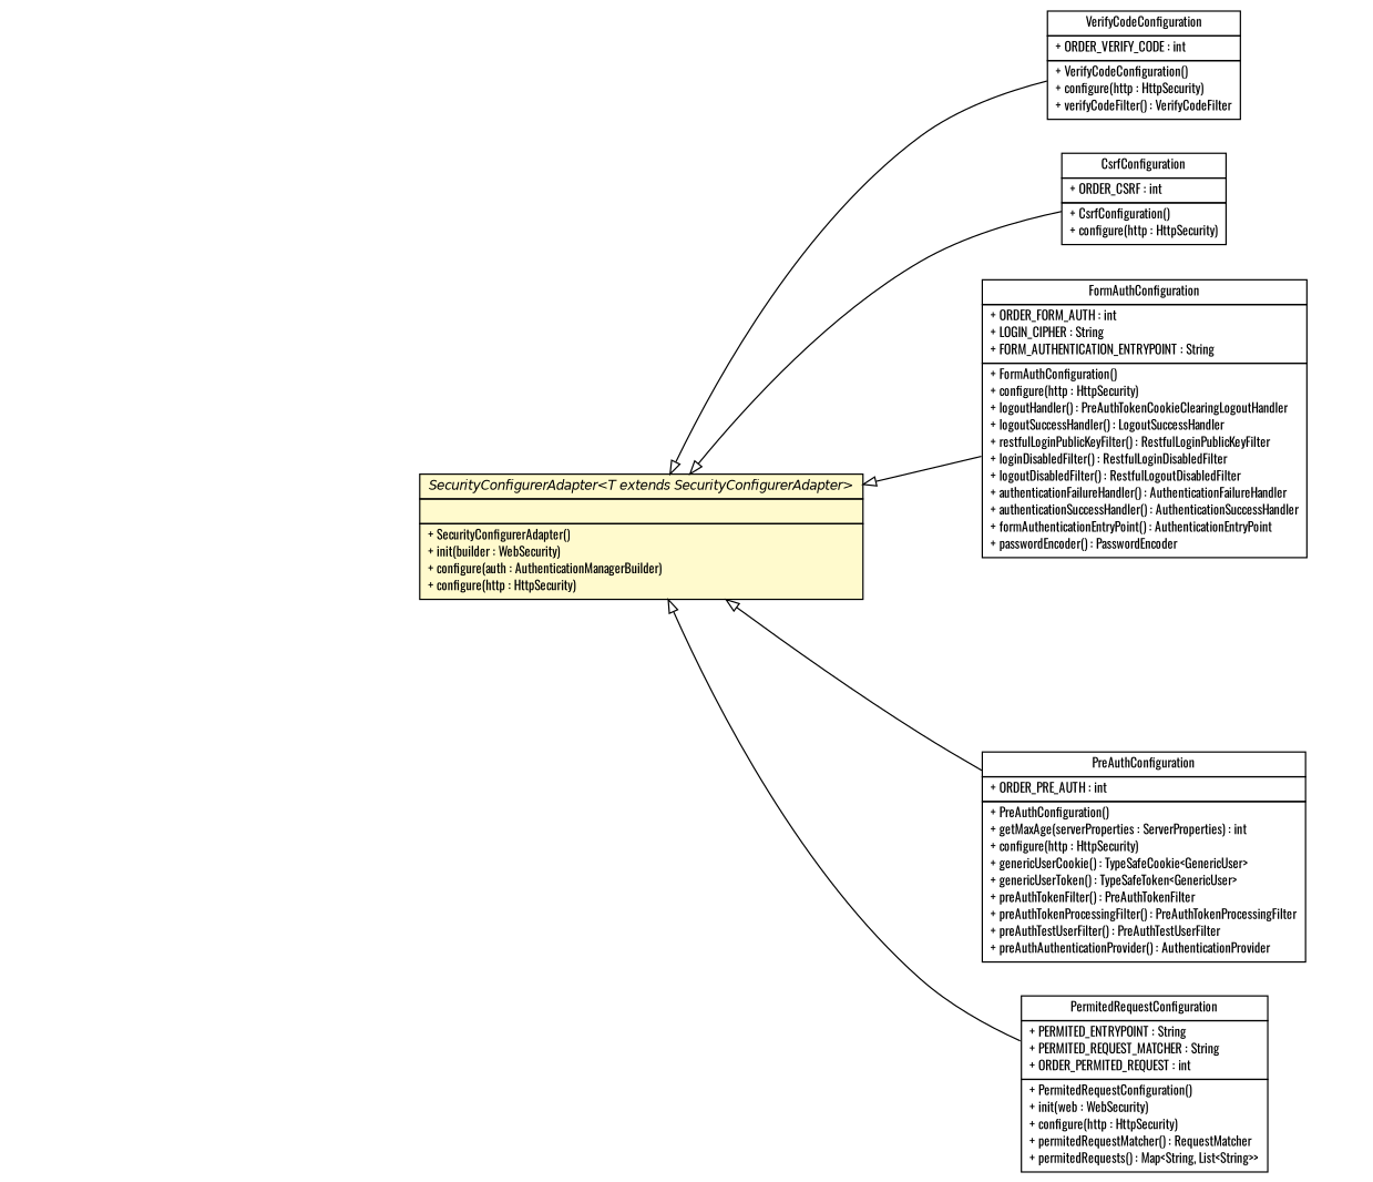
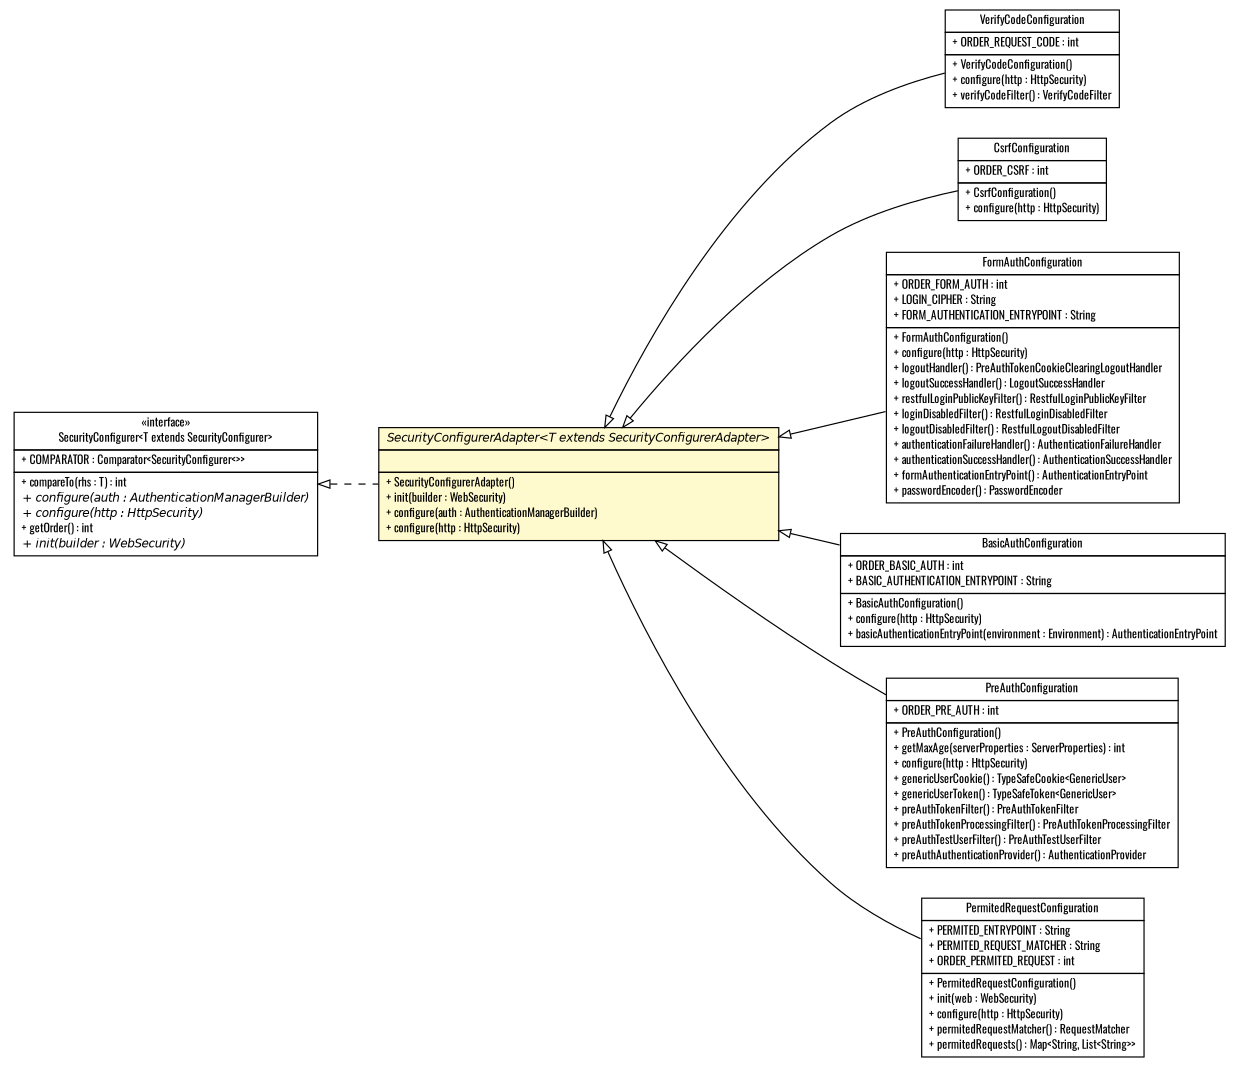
  digraph {
    fontname=Oswald
    nodesep=0.25
    rankdir=LR
    ranksep=0.5
    node [fontcolor=black fontname=Oswald fontsize=10.0 shape=plaintext]
    edge [arrowtail=empty dir=back fontname=Oswald fontsize=10 headport=p labelfontname=Helvetica labelfontsize=10 tailport=p]
-   n1 [label=<<table title="cn.home1.oss.lib.security.starter.VerifyCodeConfiguration" border="0" cellborder="1" cellspacing="0" cellpadding="2" port="p" href="./VerifyCodeConfiguration.html"> 		<tr><td><table border="0" cellspacing="0" cellpadding="1"> <tr><td align="center" balign="center"> VerifyCodeConfiguration </td></tr> 		</table></td></tr> 		<tr><td><table border="0" cellspacing="0" cellpadding="1"> <tr><td align="left" balign="left"> + ORDER_VERIFY_CODE : int </td></tr> 		</table></td></tr> 		<tr><td><table border="0" cellspacing="0" cellpadding="1"> <tr><td align="left" balign="left"> + VerifyCodeConfiguration() </td></tr> <tr><td align="left" balign="left"> + configure(http : HttpSecurity) </td></tr> <tr><td align="left" balign="left"> + verifyCodeFilter() : VerifyCodeFilter </td></tr> 		</table></td></tr> 		</table>>]
+   n1 [label=<<table title="cn.home1.oss.lib.security.starter.VerifyCodeConfiguration" border="0" cellborder="1" cellspacing="0" cellpadding="2" port="p" href="./VerifyCodeConfiguration.html"> 		<tr><td><table border="0" cellspacing="0" cellpadding="1"> <tr><td align="center" balign="center"> VerifyCodeConfiguration </td></tr> 		</table></td></tr> 		<tr><td><table border="0" cellspacing="0" cellpadding="1"> <tr><td align="left" balign="left"> + ORDER_REQUEST_CODE : int </td></tr> 		</table></td></tr> 		<tr><td><table border="0" cellspacing="0" cellpadding="1"> <tr><td align="left" balign="left"> + VerifyCodeConfiguration() </td></tr> <tr><td align="left" balign="left"> + configure(http : HttpSecurity) </td></tr> <tr><td align="left" balign="left"> + verifyCodeFilter() : VerifyCodeFilter </td></tr> 		</table></td></tr> 		</table>>]
    n2 [label=<<table title="cn.home1.oss.lib.security.starter.CsrfConfiguration" border="0" cellborder="1" cellspacing="0" cellpadding="2" port="p" href="./CsrfConfiguration.html"> 		<tr><td><table border="0" cellspacing="0" cellpadding="1"> <tr><td align="center" balign="center"> CsrfConfiguration </td></tr> 		</table></td></tr> 		<tr><td><table border="0" cellspacing="0" cellpadding="1"> <tr><td align="left" balign="left"> + ORDER_CSRF : int </td></tr> 		</table></td></tr> 		<tr><td><table border="0" cellspacing="0" cellpadding="1"> <tr><td align="left" balign="left"> + CsrfConfiguration() </td></tr> <tr><td align="left" balign="left"> + configure(http : HttpSecurity) </td></tr> 		</table></td></tr> 		</table>>]
    n3 [label=<<table title="cn.home1.oss.lib.security.starter.FormAuthConfiguration" border="0" cellborder="1" cellspacing="0" cellpadding="2" port="p" href="./FormAuthConfiguration.html"> 		<tr><td><table border="0" cellspacing="0" cellpadding="1"> <tr><td align="center" balign="center"> FormAuthConfiguration </td></tr> 		</table></td></tr> 		<tr><td><table border="0" cellspacing="0" cellpadding="1"> <tr><td align="left" balign="left"> + ORDER_FORM_AUTH : int </td></tr> <tr><td align="left" balign="left"> + LOGIN_CIPHER : String </td></tr> <tr><td align="left" balign="left"> + FORM_AUTHENTICATION_ENTRYPOINT : String </td></tr> 		</table></td></tr> 		<tr><td><table border="0" cellspacing="0" cellpadding="1"> <tr><td align="left" balign="left"> + FormAuthConfiguration() </td></tr> <tr><td align="left" balign="left"> + configure(http : HttpSecurity) </td></tr> <tr><td align="left" balign="left"> + logoutHandler() : PreAuthTokenCookieClearingLogoutHandler </td></tr> <tr><td align="left" balign="left"> + logoutSuccessHandler() : LogoutSuccessHandler </td></tr> <tr><td align="left" balign="left"> + restfulLoginPublicKeyFilter() : RestfulLoginPublicKeyFilter </td></tr> <tr><td align="left" balign="left"> + loginDisabledFilter() : RestfulLoginDisabledFilter </td></tr> <tr><td align="left" balign="left"> + logoutDisabledFilter() : RestfulLogoutDisabledFilter </td></tr> <tr><td align="left" balign="left"> + authenticationFailureHandler() : AuthenticationFailureHandler </td></tr> <tr><td align="left" balign="left"> + authenticationSuccessHandler() : AuthenticationSuccessHandler </td></tr> <tr><td align="left" balign="left"> + formAuthenticationEntryPoint() : AuthenticationEntryPoint </td></tr> <tr><td align="left" balign="left"> + passwordEncoder() : PasswordEncoder </td></tr> 		</table></td></tr> 		</table>>]
+   n4 [label=<<table title="cn.home1.oss.lib.security.starter.BasicAuthConfiguration" border="0" cellborder="1" cellspacing="0" cellpadding="2" port="p" href="./BasicAuthConfiguration.html"> 		<tr><td><table border="0" cellspacing="0" cellpadding="1"> <tr><td align="center" balign="center"> BasicAuthConfiguration </td></tr> 		</table></td></tr> 		<tr><td><table border="0" cellspacing="0" cellpadding="1"> <tr><td align="left" balign="left"> + ORDER_BASIC_AUTH : int </td></tr> <tr><td align="left" balign="left"> + BASIC_AUTHENTICATION_ENTRYPOINT : String </td></tr> 		</table></td></tr> 		<tr><td><table border="0" cellspacing="0" cellpadding="1"> <tr><td align="left" balign="left"> + BasicAuthConfiguration() </td></tr> <tr><td align="left" balign="left"> + configure(http : HttpSecurity) </td></tr> <tr><td align="left" balign="left"> + basicAuthenticationEntryPoint(environment : Environment) : AuthenticationEntryPoint </td></tr> 		</table></td></tr> 		</table>>]
    n5 [label=<<table title="cn.home1.oss.lib.security.starter.PreAuthConfiguration" border="0" cellborder="1" cellspacing="0" cellpadding="2" port="p" href="./PreAuthConfiguration.html"> 		<tr><td><table border="0" cellspacing="0" cellpadding="1"> <tr><td align="center" balign="center"> PreAuthConfiguration </td></tr> 		</table></td></tr> 		<tr><td><table border="0" cellspacing="0" cellpadding="1"> <tr><td align="left" balign="left"> + ORDER_PRE_AUTH : int </td></tr> 		</table></td></tr> 		<tr><td><table border="0" cellspacing="0" cellpadding="1"> <tr><td align="left" balign="left"> + PreAuthConfiguration() </td></tr> <tr><td align="left" balign="left"> + getMaxAge(serverProperties : ServerProperties) : int </td></tr> <tr><td align="left" balign="left"> + configure(http : HttpSecurity) </td></tr> <tr><td align="left" balign="left"> + genericUserCookie() : TypeSafeCookie&lt;GenericUser&gt; </td></tr> <tr><td align="left" balign="left"> + genericUserToken() : TypeSafeToken&lt;GenericUser&gt; </td></tr> <tr><td align="left" balign="left"> + preAuthTokenFilter() : PreAuthTokenFilter </td></tr> <tr><td align="left" balign="left"> + preAuthTokenProcessingFilter() : PreAuthTokenProcessingFilter </td></tr> <tr><td align="left" balign="left"> + preAuthTestUserFilter() : PreAuthTestUserFilter </td></tr> <tr><td align="left" balign="left"> + preAuthAuthenticationProvider() : AuthenticationProvider </td></tr> 		</table></td></tr> 		</table>>]
+   n6 [label=<<table title="cn.home1.oss.lib.security.starter.SecurityConfigurer" border="0" cellborder="1" cellspacing="0" cellpadding="2" port="p" href="./SecurityConfigurer.html"> 		<tr><td><table border="0" cellspacing="0" cellpadding="1"> <tr><td align="center" balign="center"> &#171;interface&#187; </td></tr> <tr><td align="center" balign="center"> SecurityConfigurer&lt;T extends SecurityConfigurer&gt; </td></tr> 		</table></td></tr> 		<tr><td><table border="0" cellspacing="0" cellpadding="1"> <tr><td align="left" balign="left"> + COMPARATOR : Comparator&lt;SecurityConfigurer&lt;&gt;&gt; </td></tr> 		</table></td></tr> 		<tr><td><table border="0" cellspacing="0" cellpadding="1"> <tr><td align="left" balign="left"> + compareTo(rhs : T) : int </td></tr> <tr><td align="left" balign="left"><font face="Helvetica-Oblique" point-size="10.0"> + configure(auth : AuthenticationManagerBuilder) </font></td></tr> <tr><td align="left" balign="left"><font face="Helvetica-Oblique" point-size="10.0"> + configure(http : HttpSecurity) </font></td></tr> <tr><td align="left" balign="left"> + getOrder() : int </td></tr> <tr><td align="left" balign="left"><font face="Helvetica-Oblique" point-size="10.0"> + init(builder : WebSecurity) </font></td></tr> 		</table></td></tr> 		</table>>]
    n7 [label=<<table title="cn.home1.oss.lib.security.starter.SecurityConfigurerAdapter" border="0" cellborder="1" cellspacing="0" cellpadding="2" port="p" bgcolor="lemonChiffon" href="./SecurityConfigurerAdapter.html"> 		<tr><td><table border="0" cellspacing="0" cellpadding="1"> <tr><td align="center" balign="center"><font face="Helvetica-Oblique"> SecurityConfigurerAdapter&lt;T extends SecurityConfigurerAdapter&gt; </font></td></tr> 		</table></td></tr> 		<tr><td><table border="0" cellspacing="0" cellpadding="1"> <tr><td align="left" balign="left">  </td></tr> 		</table></td></tr> 		<tr><td><table border="0" cellspacing="0" cellpadding="1"> <tr><td align="left" balign="left"> + SecurityConfigurerAdapter() </td></tr> <tr><td align="left" balign="left"> + init(builder : WebSecurity) </td></tr> <tr><td align="left" balign="left"> + configure(auth : AuthenticationManagerBuilder) </td></tr> <tr><td align="left" balign="left"> + configure(http : HttpSecurity) </td></tr> 		</table></td></tr> 		</table>>]
    n8 [label=<<table title="cn.home1.oss.lib.security.starter.PermitedRequestConfiguration" border="0" cellborder="1" cellspacing="0" cellpadding="2" port="p" href="./PermitedRequestConfiguration.html"> 		<tr><td><table border="0" cellspacing="0" cellpadding="1"> <tr><td align="center" balign="center"> PermitedRequestConfiguration </td></tr> 		</table></td></tr> 		<tr><td><table border="0" cellspacing="0" cellpadding="1"> <tr><td align="left" balign="left"> + PERMITED_ENTRYPOINT : String </td></tr> <tr><td align="left" balign="left"> + PERMITED_REQUEST_MATCHER : String </td></tr> <tr><td align="left" balign="left"> + ORDER_PERMITED_REQUEST : int </td></tr> 		</table></td></tr> 		<tr><td><table border="0" cellspacing="0" cellpadding="1"> <tr><td align="left" balign="left"> + PermitedRequestConfiguration() </td></tr> <tr><td align="left" balign="left"> + init(web : WebSecurity) </td></tr> <tr><td align="left" balign="left"> + configure(http : HttpSecurity) </td></tr> <tr><td align="left" balign="left"> + permitedRequestMatcher() : RequestMatcher </td></tr> <tr><td align="left" balign="left"> + permitedRequests() : Map&lt;String, List&lt;String&gt;&gt; </td></tr> 		</table></td></tr> 		</table>>]
+   n6 -> n7 [style=dashed]
    n7 -> n1
    n7 -> n2
    n7 -> n3
+   n7 -> n4
    n7 -> n5
    n7 -> n8
  }
